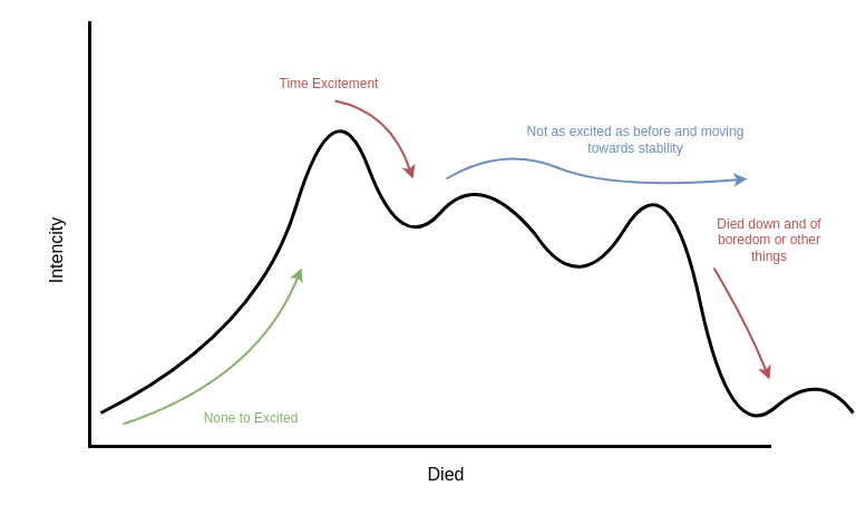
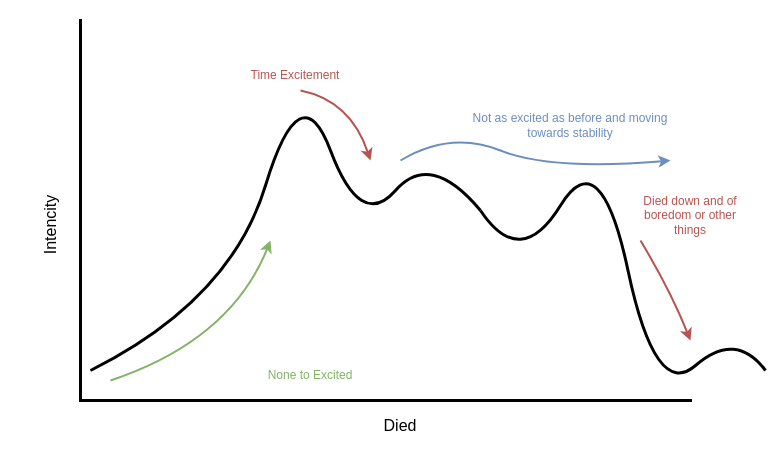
  <mxCell id="0" />
  <mxCell id="1" parent="0" />
  <mxCell id="2" value="" style="group" parent="1" vertex="1" connectable="0"><mxGeometry x="35" y="20" width="710" height="420" as="geometry" /></mxCell>
  <mxCell id="3" value="" style="shape=partialRectangle;whiteSpace=wrap;html=1;bottom=1;right=0;left=1;top=0;fillColor=none;routingCenterX=-0.5;strokeWidth=3;movable=0;resizable=0;rotatable=0;deletable=0;editable=0;locked=0;connectable=0;" parent="2" vertex="1"><mxGeometry x="45" width="610" height="380" as="geometry" /></mxCell>
  <mxCell id="4" value="" style="curved=1;endArrow=none;html=1;rounded=0;strokeWidth=3;endFill=0;" parent="2" edge="1"><mxGeometry width="50" height="50" relative="1" as="geometry"><mxPoint x="55" y="350" as="sourcePoint" /><mxPoint x="445" y="190" as="targetPoint" /><Array as="points"><mxPoint x="195" y="280" /><mxPoint x="265" y="50" /><mxPoint x="325" y="210" /><mxPoint x="395" y="130" /></Array></mxGeometry></mxCell>
  <mxCell id="5" value="" style="curved=1;endArrow=none;html=1;rounded=0;strokeWidth=3;endFill=0;" parent="2" edge="1"><mxGeometry width="50" height="50" relative="1" as="geometry"><mxPoint x="445" y="190" as="sourcePoint" /><mxPoint x="730" y="350" as="targetPoint" /><Array as="points"><mxPoint x="485" y="250" /><mxPoint x="565" y="120" /><mxPoint x="620" y="380" /><mxPoint x="700" y="310" /></Array></mxGeometry></mxCell>
  <mxCell id="6" value="" style="curved=1;endArrow=classic;html=1;rounded=0;strokeWidth=2;endFill=1;fillColor=#d5e8d4;strokeColor=#82b366;" parent="2" edge="1"><mxGeometry width="50" height="50" relative="1" as="geometry"><mxPoint x="75" y="360" as="sourcePoint" /><mxPoint x="235" y="220" as="targetPoint" /><Array as="points"><mxPoint x="195" y="320" /></Array></mxGeometry></mxCell>
  <mxCell id="7" value="" style="curved=1;endArrow=classic;html=1;rounded=0;strokeWidth=2;endFill=1;fillColor=#f8cecc;strokeColor=#b85450;" parent="2" edge="1"><mxGeometry width="50" height="50" relative="1" as="geometry"><mxPoint x="265" y="70" as="sourcePoint" /><mxPoint x="335" y="140" as="targetPoint" /><Array as="points"><mxPoint x="315" y="80" /></Array></mxGeometry></mxCell>
  <mxCell id="8" value="" style="curved=1;endArrow=classic;html=1;rounded=0;strokeWidth=2;endFill=1;fillColor=#dae8fc;strokeColor=#6c8ebf;" parent="2" edge="1"><mxGeometry width="50" height="50" relative="1" as="geometry"><mxPoint x="365" y="140" as="sourcePoint" /><mxPoint x="635" y="140" as="targetPoint" /><Array as="points"><mxPoint x="415" y="110" /><mxPoint x="515" y="150" /></Array></mxGeometry></mxCell>
- <mxCell id="9" value="None to Excited" style="text;html=1;align=center;verticalAlign=middle;whiteSpace=wrap;rounded=0;fontColor=#82B366;" parent="2" vertex="1"><mxGeometry x="145" y="340" width="90" height="30" as="geometry" /></mxCell>
+ <mxCell id="9" value="None to Excited" style="text;html=1;align=center;verticalAlign=middle;whiteSpace=wrap;rounded=0;fontColor=#82B366;" parent="2" vertex="1"><mxGeometry x="230" y="340" width="90" height="30" as="geometry" /></mxCell>
  <mxCell id="10" value="Time Excitement" style="text;html=1;align=center;verticalAlign=middle;whiteSpace=wrap;rounded=0;fontColor=#B85450;" parent="2" vertex="1"><mxGeometry x="205" y="40" width="110" height="30" as="geometry" /></mxCell>
  <mxCell id="11" value="Not as excited as before and moving towards stability" style="text;html=1;align=center;verticalAlign=middle;whiteSpace=wrap;rounded=0;fontColor=#6C8EBF;" parent="2" vertex="1"><mxGeometry x="425" y="90" width="220" height="30" as="geometry" /></mxCell>
  <mxCell id="12" value="Died" style="text;html=1;align=center;verticalAlign=middle;whiteSpace=wrap;rounded=0;fontSize=16;" parent="2" vertex="1"><mxGeometry x="335" y="390" width="60" height="30" as="geometry" /></mxCell>
  <mxCell id="13" value="Intencity" style="text;align=center;verticalAlign=middle;rounded=0;fontSize=16;rotation=-90;html=1;spacing=4;" parent="2" vertex="1"><mxGeometry x="-15" y="190" width="60" height="30" as="geometry" /></mxCell>
  <mxCell id="14" value="" style="curved=1;endArrow=classic;html=1;rounded=0;strokeWidth=2;endFill=1;fillColor=#f8cecc;strokeColor=#b85450;" parent="2" edge="1"><mxGeometry width="50" height="50" relative="1" as="geometry"><mxPoint x="605" y="220" as="sourcePoint" /><mxPoint x="655" y="320" as="targetPoint" /><Array as="points"><mxPoint x="635" y="270" /></Array></mxGeometry></mxCell>
  <mxCell id="15" value="Died down and of boredom or other things" style="text;html=1;align=center;verticalAlign=middle;whiteSpace=wrap;rounded=0;fontColor=#B85450;" parent="2" vertex="1"><mxGeometry x="600" y="180" width="110" height="30" as="geometry" /></mxCell>
